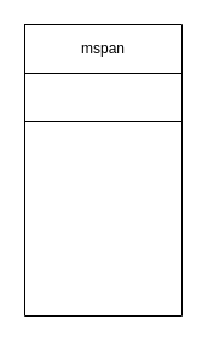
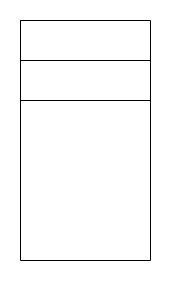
  <mxCell id="0" />
  <mxCell id="1" parent="0" />
  <mxCell id="2" value="" style="shape=table;html=1;whiteSpace=wrap;startSize=0;container=1;collapsible=0;childLayout=tableLayout;" vertex="1" parent="1"><mxGeometry x="20" y="20" width="130" height="240" as="geometry" /></mxCell>
  <mxCell id="3" value="" style="shape=partialRectangle;html=1;whiteSpace=wrap;collapsible=0;dropTarget=0;pointerEvents=0;fillColor=none;top=0;left=0;bottom=0;right=0;points=[[0,0.5],[1,0.5]];portConstraint=eastwest;" vertex="1" parent="2"><mxGeometry width="130" height="40" as="geometry" /></mxCell>
- <mxCell id="4" value="mspan" style="shape=partialRectangle;html=1;whiteSpace=wrap;connectable=0;overflow=hidden;fillColor=none;top=0;left=0;bottom=0;right=0;" vertex="1" parent="3"><mxGeometry width="130" height="40" as="geometry" /></mxCell>
  <mxCell id="5" value="" style="shape=partialRectangle;html=1;whiteSpace=wrap;collapsible=0;dropTarget=0;pointerEvents=0;fillColor=none;top=0;left=0;bottom=0;right=0;points=[[0,0.5],[1,0.5]];portConstraint=eastwest;" vertex="1" parent="2"><mxGeometry y="40" width="130" height="40" as="geometry" /></mxCell>
  <mxCell id="6" value="" style="shape=partialRectangle;html=1;whiteSpace=wrap;collapsible=0;dropTarget=0;pointerEvents=0;fillColor=none;top=0;left=0;bottom=0;right=0;points=[[0,0.5],[1,0.5]];portConstraint=eastwest;" vertex="1" parent="2"><mxGeometry y="80" width="130" height="40" as="geometry" /></mxCell>
  <mxCell id="7" value="" style="shape=partialRectangle;html=1;whiteSpace=wrap;collapsible=0;dropTarget=0;pointerEvents=0;fillColor=none;top=0;left=0;bottom=0;right=0;points=[[0,0.5],[1,0.5]];portConstraint=eastwest;" vertex="1" parent="2"><mxGeometry y="120" width="130" height="40" as="geometry" /></mxCell>
  <mxCell id="8" value="" style="shape=partialRectangle;html=1;whiteSpace=wrap;connectable=0;overflow=hidden;fillColor=none;top=0;left=0;bottom=0;right=0;" vertex="1" parent="7"><mxGeometry width="130" height="40" as="geometry" /></mxCell>
  <mxCell id="9" value="" style="shape=partialRectangle;html=1;whiteSpace=wrap;collapsible=0;dropTarget=0;pointerEvents=0;fillColor=none;top=0;left=0;bottom=0;right=0;points=[[0,0.5],[1,0.5]];portConstraint=eastwest;" vertex="1" parent="2"><mxGeometry y="160" width="130" height="40" as="geometry" /></mxCell>
  <mxCell id="10" value="" style="shape=partialRectangle;html=1;whiteSpace=wrap;connectable=0;overflow=hidden;fillColor=none;top=0;left=0;bottom=0;right=0;" vertex="1" parent="9"><mxGeometry width="130" height="40" as="geometry" /></mxCell>
  <mxCell id="11" value="" style="shape=partialRectangle;html=1;whiteSpace=wrap;collapsible=0;dropTarget=0;pointerEvents=0;fillColor=none;top=0;left=0;bottom=0;right=0;points=[[0,0.5],[1,0.5]];portConstraint=eastwest;" vertex="1" parent="2"><mxGeometry y="200" width="130" height="40" as="geometry" /></mxCell>
  <mxCell id="12" value="" style="shape=partialRectangle;html=1;whiteSpace=wrap;connectable=0;overflow=hidden;fillColor=none;top=0;left=0;bottom=0;right=0;" vertex="1" parent="11"><mxGeometry width="130" height="40" as="geometry" /></mxCell>
